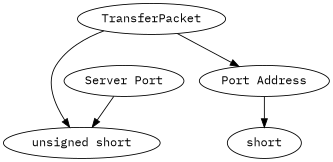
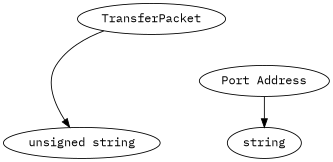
  digraph {
    fontname="IBM Plex Mono"
    rankdir=TB
    node [fontname="IBM Plex Mono"]
    edge [fontname="IBM Plex Mono"]
-   n1 [label=short]
-   n2 [label="unsigned short"]
+   n1 [label=string]
+   n2 [label="unsigned string"]
    n3 [label=TransferPacket]
    n4 [label="Port Address"]
-   n5 [label="Server Port"]
    subgraph sub_1 {
      rank=max
      n1
      n2
    }
    n3 -> n2
-   n3 -> n4
    n4 -> n1
-   n5 -> n2
  }
